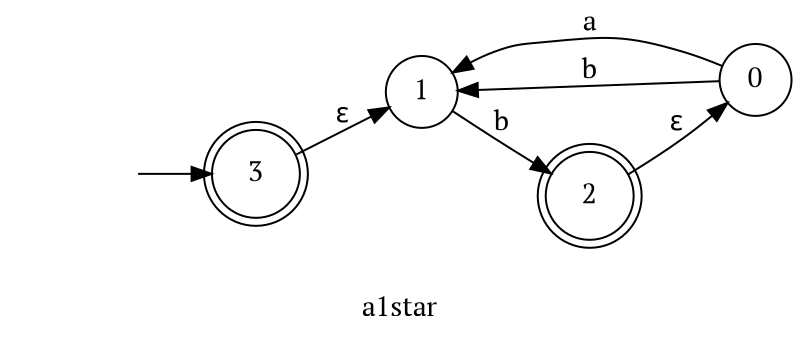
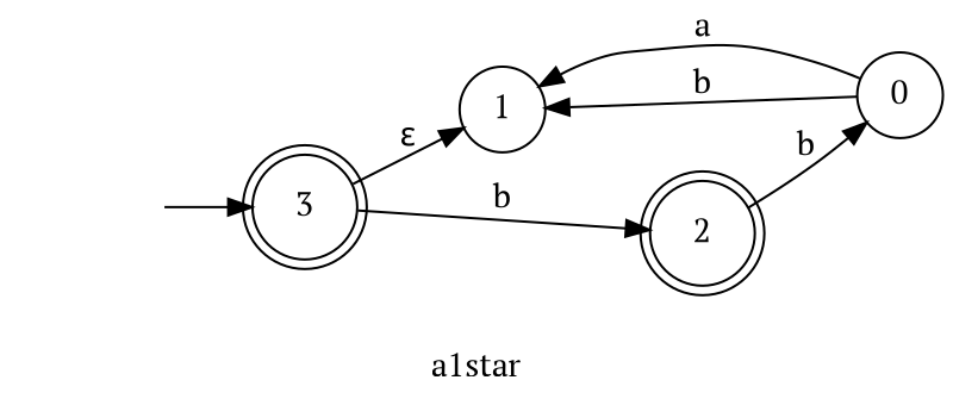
  digraph {
    fontname="PT Serif"
    label=a1star
    rankdir=LR
    node [fontname="PT Serif" shape=circle]
    edge [fontname="PT Serif"]
    3 [shape=doublecircle]
    1
    0
    2 [shape=doublecircle]
    __I__ [style=invis width=0]
    3 -> 1 [label="ε"]
-   1 -> 2 [label=b]
+   3 -> 2 [label=b]
    0 -> 1 [label=a]
    0 -> 1 [label=b]
-   2 -> 0 [label="ε"]
+   2 -> 0 [label=b]
    __I__ -> 3
  }
